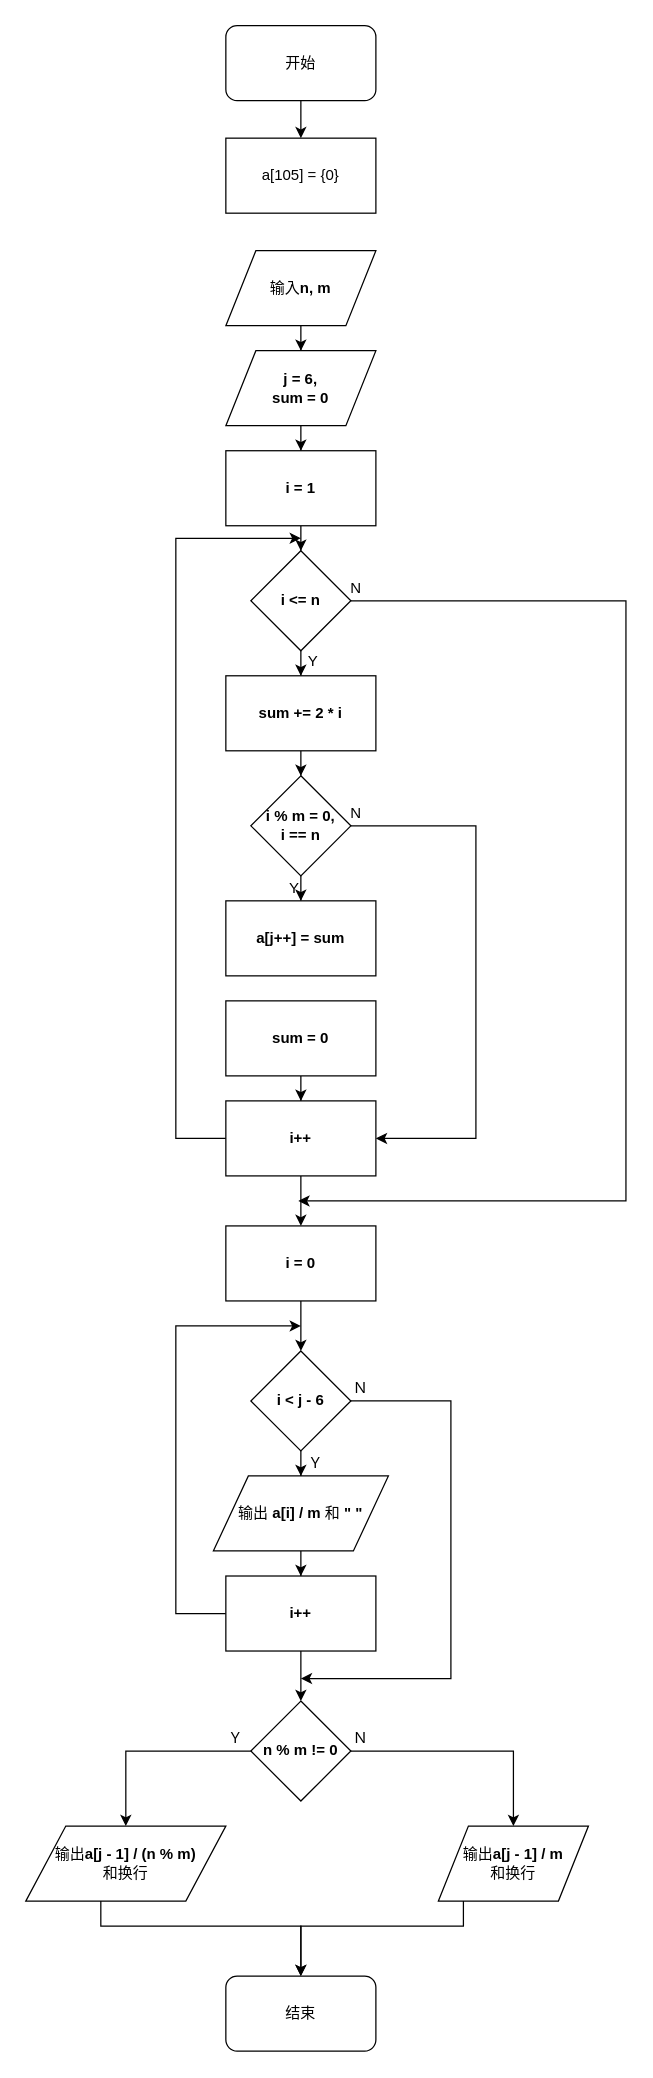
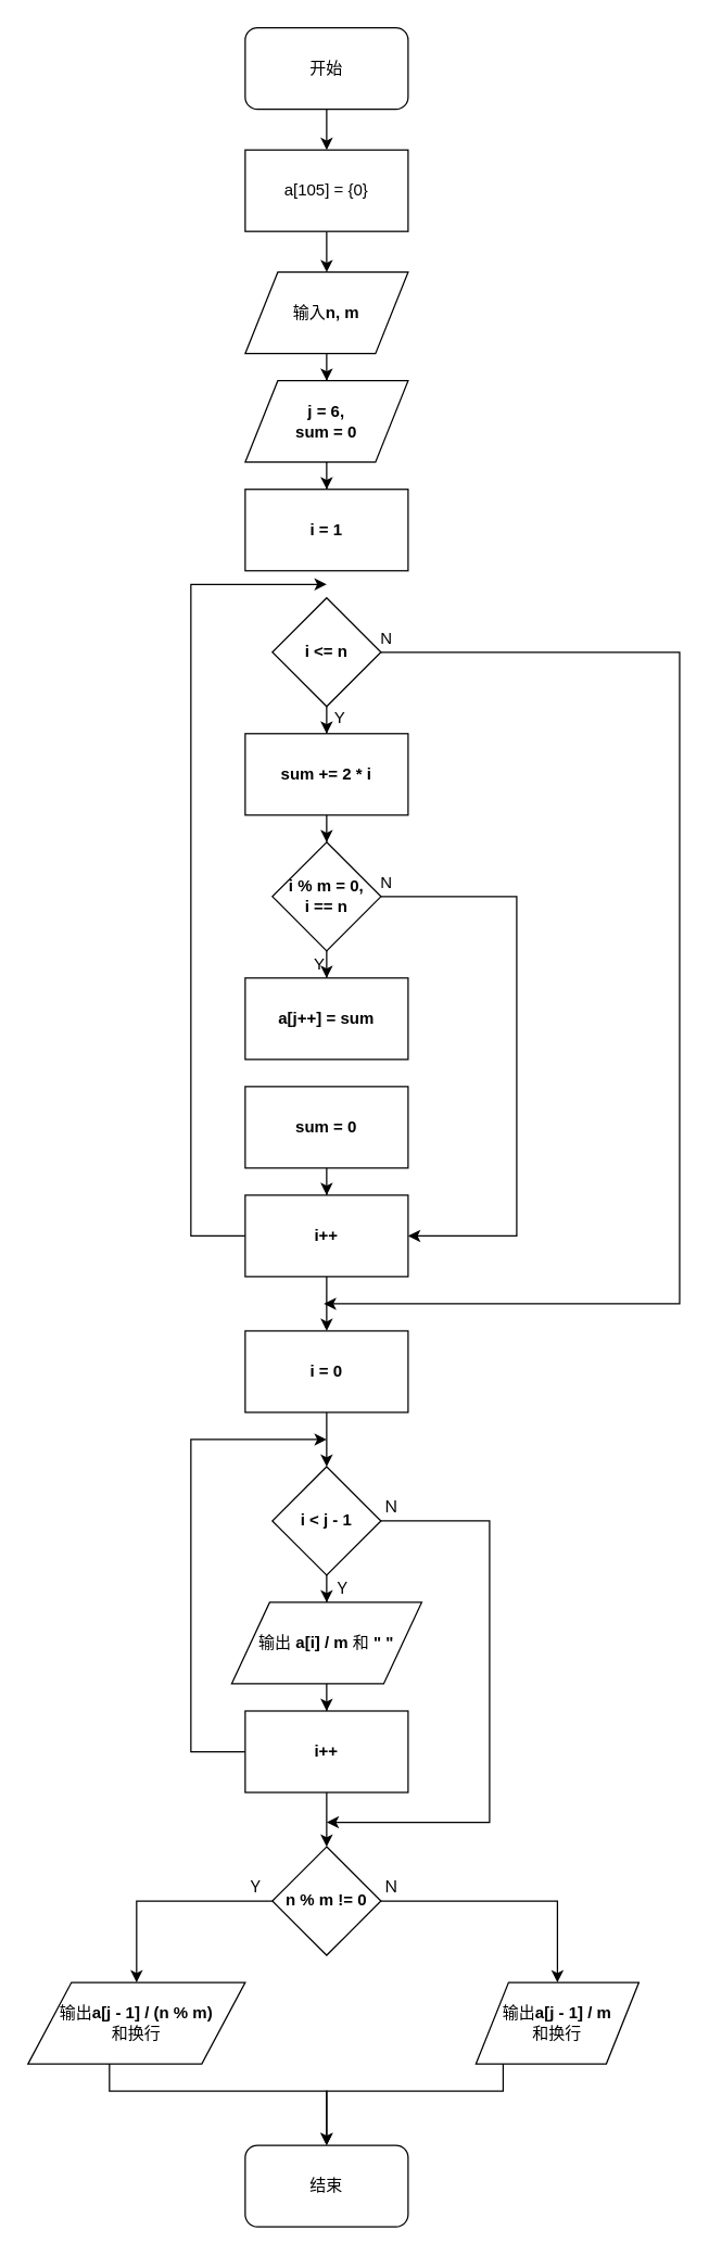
  <mxCell id="0" />
  <mxCell id="1" parent="0" />
  <mxCell id="2" value="" style="edgeStyle=orthogonalEdgeStyle;rounded=0;orthogonalLoop=1;jettySize=auto;html=1;" edge="1" parent="1" source="3" target="7"><mxGeometry relative="1" as="geometry" /></mxCell>
  <mxCell id="3" value="开始" style="rounded=1;whiteSpace=wrap;html=1;" vertex="1" parent="1"><mxGeometry x="180" y="20" width="120" height="60" as="geometry" /></mxCell>
  <mxCell id="4" value="" style="edgeStyle=orthogonalEdgeStyle;rounded=0;orthogonalLoop=1;jettySize=auto;html=1;" edge="1" parent="1" source="5" target="9"><mxGeometry relative="1" as="geometry" /></mxCell>
  <mxCell id="5" value="输入&lt;b&gt;n, m&lt;/b&gt;" style="shape=parallelogram;perimeter=parallelogramPerimeter;whiteSpace=wrap;html=1;" vertex="1" parent="1"><mxGeometry x="180" y="200" width="120" height="60" as="geometry" /></mxCell>
+ <mxCell id="6" value="" style="edgeStyle=orthogonalEdgeStyle;rounded=0;orthogonalLoop=1;jettySize=auto;html=1;" edge="1" parent="1" source="7" target="5"><mxGeometry relative="1" as="geometry" /></mxCell>
  <mxCell id="7" value="a[105] = {0}" style="rounded=0;whiteSpace=wrap;html=1;" vertex="1" parent="1"><mxGeometry x="180" y="110" width="120" height="60" as="geometry" /></mxCell>
  <mxCell id="8" value="" style="edgeStyle=orthogonalEdgeStyle;rounded=0;orthogonalLoop=1;jettySize=auto;html=1;" edge="1" parent="1" source="9" target="11"><mxGeometry relative="1" as="geometry" /></mxCell>
  <mxCell id="9" value="&lt;b&gt;j = 6,&lt;br&gt;sum = 0&lt;/b&gt;" style="shape=parallelogram;perimeter=parallelogramPerimeter;whiteSpace=wrap;html=1;" vertex="1" parent="1"><mxGeometry x="180" y="280" width="120" height="60" as="geometry" /></mxCell>
- <mxCell id="10" value="" style="edgeStyle=orthogonalEdgeStyle;rounded=0;orthogonalLoop=1;jettySize=auto;html=1;" edge="1" parent="1" source="11" target="14"><mxGeometry relative="1" as="geometry" /></mxCell>
  <mxCell id="11" value="&lt;b&gt;i = 1&lt;/b&gt;" style="rounded=0;whiteSpace=wrap;html=1;" vertex="1" parent="1"><mxGeometry x="180" y="360" width="120" height="60" as="geometry" /></mxCell>
  <mxCell id="12" value="" style="edgeStyle=orthogonalEdgeStyle;rounded=0;orthogonalLoop=1;jettySize=auto;html=1;" edge="1" parent="1" source="14" target="16"><mxGeometry relative="1" as="geometry" /></mxCell>
  <mxCell id="13" style="edgeStyle=orthogonalEdgeStyle;rounded=0;orthogonalLoop=1;jettySize=auto;html=1;" edge="1" parent="1" source="14"><mxGeometry relative="1" as="geometry"><mxPoint x="238" y="960" as="targetPoint" /><Array as="points"><mxPoint x="500" y="480" /><mxPoint x="500" y="960" /></Array></mxGeometry></mxCell>
  <mxCell id="14" value="&lt;b&gt;i &amp;lt;= n&lt;/b&gt;" style="rhombus;whiteSpace=wrap;html=1;" vertex="1" parent="1"><mxGeometry x="200" y="440" width="80" height="80" as="geometry" /></mxCell>
  <mxCell id="15" value="" style="edgeStyle=orthogonalEdgeStyle;rounded=0;orthogonalLoop=1;jettySize=auto;html=1;" edge="1" parent="1" source="16" target="19"><mxGeometry relative="1" as="geometry" /></mxCell>
  <mxCell id="16" value="&lt;b&gt;sum += 2 * i&lt;/b&gt;" style="rounded=0;whiteSpace=wrap;html=1;" vertex="1" parent="1"><mxGeometry x="180" y="540" width="120" height="60" as="geometry" /></mxCell>
  <mxCell id="17" value="" style="edgeStyle=orthogonalEdgeStyle;rounded=0;orthogonalLoop=1;jettySize=auto;html=1;" edge="1" parent="1" source="19" target="20"><mxGeometry relative="1" as="geometry" /></mxCell>
  <mxCell id="18" style="edgeStyle=orthogonalEdgeStyle;rounded=0;orthogonalLoop=1;jettySize=auto;html=1;" edge="1" parent="1" source="19" target="29"><mxGeometry relative="1" as="geometry"><Array as="points"><mxPoint x="380" y="660" /><mxPoint x="380" y="910" /></Array></mxGeometry></mxCell>
  <mxCell id="19" value="&lt;b&gt;i % m = 0,&lt;br&gt;i == n&lt;/b&gt;" style="rhombus;whiteSpace=wrap;html=1;" vertex="1" parent="1"><mxGeometry x="200" y="620" width="80" height="80" as="geometry" /></mxCell>
  <mxCell id="20" value="&lt;b&gt;a[j++] = sum&lt;/b&gt;" style="rounded=0;whiteSpace=wrap;html=1;" vertex="1" parent="1"><mxGeometry x="180" y="720" width="120" height="60" as="geometry" /></mxCell>
  <mxCell id="21" value="" style="edgeStyle=orthogonalEdgeStyle;rounded=0;orthogonalLoop=1;jettySize=auto;html=1;" edge="1" parent="1" source="22" target="29"><mxGeometry relative="1" as="geometry" /></mxCell>
  <mxCell id="22" value="&lt;b&gt;sum = 0&lt;/b&gt;" style="rounded=0;whiteSpace=wrap;html=1;" vertex="1" parent="1"><mxGeometry x="180" y="800" width="120" height="60" as="geometry" /></mxCell>
  <mxCell id="23" value="Y" style="text;html=1;resizable=0;points=[];autosize=1;align=left;verticalAlign=top;spacingTop=-4;" vertex="1" parent="1"><mxGeometry x="229" y="700" width="20" height="20" as="geometry" /></mxCell>
  <mxCell id="24" value="N" style="text;html=1;resizable=0;points=[];autosize=1;align=left;verticalAlign=top;spacingTop=-4;" vertex="1" parent="1"><mxGeometry x="278" y="640" width="20" height="20" as="geometry" /></mxCell>
  <mxCell id="25" value="Y" style="text;html=1;resizable=0;points=[];autosize=1;align=left;verticalAlign=top;spacingTop=-4;" vertex="1" parent="1"><mxGeometry x="244" y="519" width="20" height="20" as="geometry" /></mxCell>
  <mxCell id="26" value="N" style="text;html=1;resizable=0;points=[];autosize=1;align=left;verticalAlign=top;spacingTop=-4;" vertex="1" parent="1"><mxGeometry x="278" y="460" width="20" height="20" as="geometry" /></mxCell>
  <mxCell id="27" style="edgeStyle=orthogonalEdgeStyle;rounded=0;orthogonalLoop=1;jettySize=auto;html=1;" edge="1" parent="1" source="29"><mxGeometry relative="1" as="geometry"><mxPoint x="240" y="430" as="targetPoint" /><Array as="points"><mxPoint x="140" y="910" /><mxPoint x="140" y="430" /></Array></mxGeometry></mxCell>
  <mxCell id="28" value="" style="edgeStyle=orthogonalEdgeStyle;rounded=0;orthogonalLoop=1;jettySize=auto;html=1;" edge="1" parent="1" source="29" target="31"><mxGeometry relative="1" as="geometry" /></mxCell>
  <mxCell id="29" value="&lt;b&gt;i++&lt;/b&gt;" style="rounded=0;whiteSpace=wrap;html=1;" vertex="1" parent="1"><mxGeometry x="180" y="880" width="120" height="60" as="geometry" /></mxCell>
  <mxCell id="30" value="" style="edgeStyle=orthogonalEdgeStyle;rounded=0;orthogonalLoop=1;jettySize=auto;html=1;" edge="1" parent="1" source="31" target="34"><mxGeometry relative="1" as="geometry" /></mxCell>
  <mxCell id="31" value="&lt;b&gt;i = 0&lt;/b&gt;" style="rounded=0;whiteSpace=wrap;html=1;" vertex="1" parent="1"><mxGeometry x="180" y="980" width="120" height="60" as="geometry" /></mxCell>
  <mxCell id="32" value="" style="edgeStyle=orthogonalEdgeStyle;rounded=0;orthogonalLoop=1;jettySize=auto;html=1;" edge="1" parent="1" source="34" target="36"><mxGeometry relative="1" as="geometry" /></mxCell>
  <mxCell id="33" style="edgeStyle=orthogonalEdgeStyle;rounded=0;orthogonalLoop=1;jettySize=auto;html=1;exitX=1;exitY=0.5;exitDx=0;exitDy=0;" edge="1" parent="1" source="34"><mxGeometry relative="1" as="geometry"><mxPoint x="240" y="1342" as="targetPoint" /><Array as="points"><mxPoint x="360" y="1120" /><mxPoint x="360" y="1342" /></Array></mxGeometry></mxCell>
- <mxCell id="34" value="&lt;b&gt;i &amp;lt; j - 6&lt;/b&gt;" style="rhombus;whiteSpace=wrap;html=1;" vertex="1" parent="1"><mxGeometry x="200" y="1080" width="80" height="80" as="geometry" /></mxCell>
+ <mxCell id="34" value="&lt;b&gt;i &amp;lt; j - 1&lt;/b&gt;" style="rhombus;whiteSpace=wrap;html=1;" vertex="1" parent="1"><mxGeometry x="200" y="1080" width="80" height="80" as="geometry" /></mxCell>
  <mxCell id="35" value="" style="edgeStyle=orthogonalEdgeStyle;rounded=0;orthogonalLoop=1;jettySize=auto;html=1;" edge="1" parent="1" source="36" target="39"><mxGeometry relative="1" as="geometry" /></mxCell>
  <mxCell id="36" value="输出 &lt;b&gt;a[i] / m&lt;/b&gt; 和&lt;b&gt; &quot; &quot;&lt;/b&gt;" style="shape=parallelogram;perimeter=parallelogramPerimeter;whiteSpace=wrap;html=1;" vertex="1" parent="1"><mxGeometry x="170" y="1180" width="140" height="60" as="geometry" /></mxCell>
  <mxCell id="37" style="edgeStyle=orthogonalEdgeStyle;rounded=0;orthogonalLoop=1;jettySize=auto;html=1;" edge="1" parent="1" source="39"><mxGeometry relative="1" as="geometry"><mxPoint x="240" y="1060" as="targetPoint" /><Array as="points"><mxPoint x="140" y="1290" /><mxPoint x="140" y="1060" /></Array></mxGeometry></mxCell>
  <mxCell id="38" value="" style="edgeStyle=orthogonalEdgeStyle;rounded=0;orthogonalLoop=1;jettySize=auto;html=1;" edge="1" parent="1" source="39" target="42"><mxGeometry relative="1" as="geometry" /></mxCell>
  <mxCell id="39" value="&lt;b&gt;i++&lt;/b&gt;" style="rounded=0;whiteSpace=wrap;html=1;" vertex="1" parent="1"><mxGeometry x="180" y="1260" width="120" height="60" as="geometry" /></mxCell>
  <mxCell id="40" value="" style="edgeStyle=orthogonalEdgeStyle;rounded=0;orthogonalLoop=1;jettySize=auto;html=1;" edge="1" parent="1" source="42" target="44"><mxGeometry relative="1" as="geometry" /></mxCell>
  <mxCell id="41" style="edgeStyle=orthogonalEdgeStyle;rounded=0;orthogonalLoop=1;jettySize=auto;html=1;" edge="1" parent="1" source="42" target="47"><mxGeometry relative="1" as="geometry" /></mxCell>
  <mxCell id="42" value="&lt;b&gt;n % m != 0&lt;/b&gt;" style="rhombus;whiteSpace=wrap;html=1;" vertex="1" parent="1"><mxGeometry x="200" y="1360" width="80" height="80" as="geometry" /></mxCell>
  <mxCell id="43" value="" style="edgeStyle=orthogonalEdgeStyle;rounded=0;orthogonalLoop=1;jettySize=auto;html=1;" edge="1" parent="1" source="44" target="49"><mxGeometry relative="1" as="geometry"><Array as="points"><mxPoint x="80" y="1540" /><mxPoint x="240" y="1540" /></Array></mxGeometry></mxCell>
  <mxCell id="44" value="输出&lt;b&gt;a[j - 1] / (n % m) &lt;/b&gt;&lt;br&gt;和换行" style="shape=parallelogram;perimeter=parallelogramPerimeter;whiteSpace=wrap;html=1;" vertex="1" parent="1"><mxGeometry x="20" y="1460" width="160" height="60" as="geometry" /></mxCell>
  <mxCell id="45" value="Ｙ" style="text;html=1;resizable=0;points=[];autosize=1;align=left;verticalAlign=top;spacingTop=-4;" vertex="1" parent="1"><mxGeometry x="180" y="1380" width="30" height="20" as="geometry" /></mxCell>
  <mxCell id="46" style="edgeStyle=orthogonalEdgeStyle;rounded=0;orthogonalLoop=1;jettySize=auto;html=1;" edge="1" parent="1" source="47" target="49"><mxGeometry relative="1" as="geometry"><Array as="points"><mxPoint x="370" y="1540" /><mxPoint x="240" y="1540" /></Array></mxGeometry></mxCell>
  <mxCell id="47" value="输出&lt;b&gt;a[j - 1] / m&lt;/b&gt;&lt;br&gt;和换行" style="shape=parallelogram;perimeter=parallelogramPerimeter;whiteSpace=wrap;html=1;" vertex="1" parent="1"><mxGeometry x="350" y="1460" width="120" height="60" as="geometry" /></mxCell>
  <mxCell id="48" value="Ｎ" style="text;html=1;resizable=0;points=[];autosize=1;align=left;verticalAlign=top;spacingTop=-4;" vertex="1" parent="1"><mxGeometry x="280" y="1380" width="30" height="20" as="geometry" /></mxCell>
  <mxCell id="49" value="结束" style="rounded=1;whiteSpace=wrap;html=1;" vertex="1" parent="1"><mxGeometry x="180" y="1580" width="120" height="60" as="geometry" /></mxCell>
  <mxCell id="50" value="Ｙ" style="text;html=1;resizable=0;points=[];autosize=1;align=left;verticalAlign=top;spacingTop=-4;" vertex="1" parent="1"><mxGeometry x="244" y="1160" width="30" height="20" as="geometry" /></mxCell>
  <mxCell id="51" value="Ｎ" style="text;html=1;resizable=0;points=[];autosize=1;align=left;verticalAlign=top;spacingTop=-4;" vertex="1" parent="1"><mxGeometry x="280" y="1100" width="30" height="20" as="geometry" /></mxCell>
